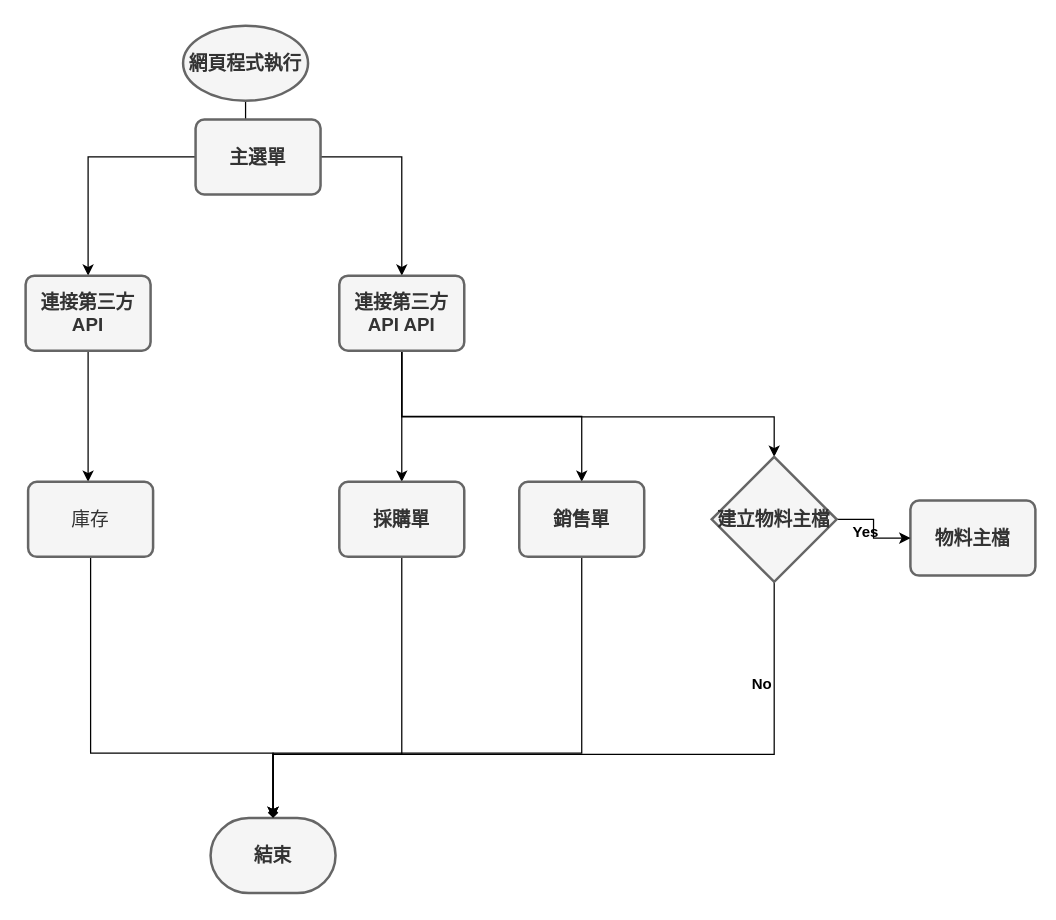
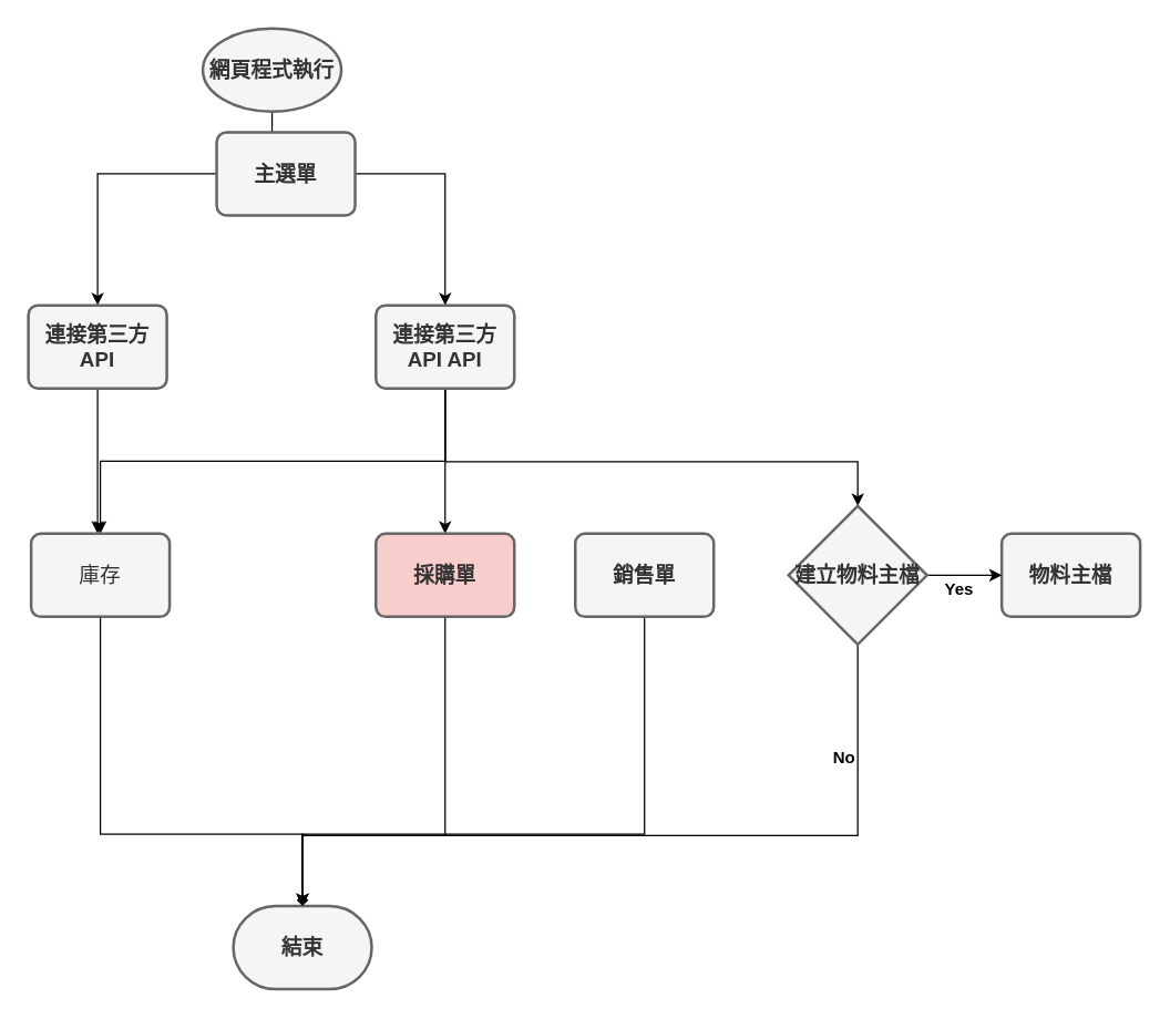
  <mxCell id="0" />
  <mxCell id="1" parent="0" />
  <mxCell id="2" value="" style="edgeStyle=orthogonalEdgeStyle;rounded=0;orthogonalLoop=1;jettySize=auto;html=1;strokeColor=#000000;" parent="1" source="3" target="6" edge="1"><mxGeometry relative="1" as="geometry" /></mxCell>
  <mxCell id="3" value="網頁程式執行" style="strokeWidth=2;html=1;shape=mxgraph.flowchart.start_1;whiteSpace=wrap;fillColor=#f5f5f5;fontColor=#333333;strokeColor=#666666;fontSize=15;fontStyle=1" parent="1" vertex="1"><mxGeometry x="146" y="20" width="100" height="60" as="geometry" /></mxCell>
  <mxCell id="4" style="edgeStyle=orthogonalEdgeStyle;rounded=0;orthogonalLoop=1;jettySize=auto;html=1;exitX=1;exitY=0.5;exitDx=0;exitDy=0;entryX=0.5;entryY=0;entryDx=0;entryDy=0;strokeColor=#000000;" parent="1" source="6" target="12" edge="1"><mxGeometry relative="1" as="geometry" /></mxCell>
  <mxCell id="5" style="edgeStyle=orthogonalEdgeStyle;rounded=0;orthogonalLoop=1;jettySize=auto;html=1;exitX=0;exitY=0.5;exitDx=0;exitDy=0;strokeColor=#000000;" parent="1" source="6" target="14" edge="1"><mxGeometry relative="1" as="geometry" /></mxCell>
  <mxCell id="6" value="主選單" style="rounded=1;whiteSpace=wrap;html=1;absoluteArcSize=1;arcSize=14;strokeWidth=2;fillColor=#f5f5f5;fontColor=#333333;strokeColor=#666666;fontSize=15;fontStyle=1" parent="1" vertex="1"><mxGeometry x="156" y="95" width="100" height="60" as="geometry" /></mxCell>
  <mxCell id="7" style="edgeStyle=orthogonalEdgeStyle;rounded=0;orthogonalLoop=1;jettySize=auto;html=1;exitX=0.5;exitY=1;exitDx=0;exitDy=0;strokeColor=#000000;" parent="1" source="6" target="6" edge="1"><mxGeometry relative="1" as="geometry" /></mxCell>
- <mxCell id="8" value="物料主檔" style="rounded=1;whiteSpace=wrap;html=1;absoluteArcSize=1;arcSize=14;strokeWidth=2;fillColor=#f5f5f5;fontColor=#333333;strokeColor=#666666;fontStyle=1;fontSize=15;" parent="1" vertex="1"><mxGeometry x="728" y="400" width="100" height="60" as="geometry" /></mxCell>
+ <mxCell id="8" value="物料主檔" style="rounded=1;whiteSpace=wrap;html=1;absoluteArcSize=1;arcSize=14;strokeWidth=2;fillColor=#f5f5f5;fontColor=#333333;strokeColor=#666666;fontStyle=1;fontSize=15;" parent="1" vertex="1"><mxGeometry x="723" y="385" width="100" height="60" as="geometry" /></mxCell>
  <mxCell id="9" style="edgeStyle=orthogonalEdgeStyle;rounded=0;orthogonalLoop=1;jettySize=auto;html=1;exitX=0.5;exitY=1;exitDx=0;exitDy=0;entryX=0.5;entryY=0;entryDx=0;entryDy=0;strokeColor=#000000;" parent="1" source="12" target="24" edge="1"><mxGeometry relative="1" as="geometry" /></mxCell>
- <mxCell id="10" style="edgeStyle=orthogonalEdgeStyle;rounded=0;orthogonalLoop=1;jettySize=auto;html=1;exitX=0.5;exitY=1;exitDx=0;exitDy=0;entryX=0.5;entryY=0;entryDx=0;entryDy=0;strokeColor=#000000;" parent="1" source="12" target="22" edge="1"><mxGeometry relative="1" as="geometry" /></mxCell>
+ <mxCell id="10" style="edgeStyle=orthogonalEdgeStyle;rounded=0;orthogonalLoop=1;jettySize=auto;html=1;exitX=0.5;exitY=1;exitDx=0;exitDy=0;strokeColor=#000000;" parent="1" source="12" target="19" edge="1"><mxGeometry relative="1" as="geometry" /></mxCell>
  <mxCell id="11" style="edgeStyle=orthogonalEdgeStyle;rounded=0;orthogonalLoop=1;jettySize=auto;html=1;exitX=0.5;exitY=1;exitDx=0;exitDy=0;entryX=0.5;entryY=0;entryDx=0;entryDy=0;entryPerimeter=0;strokeColor=#000000;" edge="1" parent="1" source="12" target="17"><mxGeometry relative="1" as="geometry"><Array as="points"><mxPoint x="321" y="333" /><mxPoint x="619" y="333" /></Array></mxGeometry></mxCell>
  <mxCell id="12" value="連接第三方API API" style="rounded=1;whiteSpace=wrap;html=1;absoluteArcSize=1;arcSize=14;strokeWidth=2;fillColor=#f5f5f5;fontColor=#333333;strokeColor=#666666;fontSize=15;fontStyle=1" parent="1" vertex="1"><mxGeometry x="271" y="220" width="100" height="60" as="geometry" /></mxCell>
  <mxCell id="13" style="edgeStyle=orthogonalEdgeStyle;rounded=0;orthogonalLoop=1;jettySize=auto;html=1;exitX=0.5;exitY=1;exitDx=0;exitDy=0;strokeColor=#000000;entryX=0.48;entryY=0;entryDx=0;entryDy=0;entryPerimeter=0;" parent="1" source="14" target="19" edge="1"><mxGeometry relative="1" as="geometry"><mxPoint x="70" y="380" as="targetPoint" /></mxGeometry></mxCell>
  <mxCell id="14" value="連接第三方API" style="rounded=1;whiteSpace=wrap;html=1;absoluteArcSize=1;arcSize=14;strokeWidth=2;fillColor=#f5f5f5;fontColor=#333333;strokeColor=#666666;fontSize=15;fontStyle=1" parent="1" vertex="1"><mxGeometry x="20" y="220" width="100" height="60" as="geometry" /></mxCell>
  <mxCell id="15" style="edgeStyle=orthogonalEdgeStyle;rounded=0;orthogonalLoop=1;jettySize=auto;html=1;exitX=0.5;exitY=1;exitDx=0;exitDy=0;exitPerimeter=0;entryX=0.5;entryY=0;entryDx=0;entryDy=0;entryPerimeter=0;strokeColor=#000000;fontColor=#000000;" edge="1" parent="1" source="17" target="20"><mxGeometry relative="1" as="geometry"><Array as="points"><mxPoint x="619" y="603" /><mxPoint x="218" y="603" /></Array></mxGeometry></mxCell>
  <mxCell id="16" style="edgeStyle=orthogonalEdgeStyle;rounded=0;orthogonalLoop=1;jettySize=auto;html=1;exitX=1;exitY=0.5;exitDx=0;exitDy=0;exitPerimeter=0;entryX=0;entryY=0.5;entryDx=0;entryDy=0;strokeColor=#000000;fontColor=#000000;" edge="1" parent="1" source="17" target="8"><mxGeometry relative="1" as="geometry" /></mxCell>
  <mxCell id="17" value="建立物料主檔" style="strokeWidth=2;html=1;shape=mxgraph.flowchart.decision;whiteSpace=wrap;fillColor=#f5f5f5;fontColor=#333333;strokeColor=#666666;fontStyle=1;fontSize=15;" parent="1" vertex="1"><mxGeometry x="569" y="365" width="100" height="100" as="geometry" /></mxCell>
  <mxCell id="18" style="edgeStyle=orthogonalEdgeStyle;rounded=0;orthogonalLoop=1;jettySize=auto;html=1;exitX=0.5;exitY=1;exitDx=0;exitDy=0;strokeColor=#000000;entryX=0.5;entryY=0;entryDx=0;entryDy=0;entryPerimeter=0;endArrow=diamond;" parent="1" source="19" target="20" edge="1"><mxGeometry relative="1" as="geometry"><Array as="points"><mxPoint x="72" y="602" /><mxPoint x="218" y="602" /></Array><mxPoint x="214" y="660" as="targetPoint" /></mxGeometry></mxCell>
  <mxCell id="19" value="庫存" style="rounded=1;whiteSpace=wrap;html=1;absoluteArcSize=1;arcSize=14;strokeWidth=2;fillColor=#f5f5f5;fontColor=#333333;strokeColor=#666666;fontSize=15;" parent="1" vertex="1"><mxGeometry x="22" y="385" width="100" height="60" as="geometry" /></mxCell>
  <mxCell id="20" value="結束" style="strokeWidth=2;html=1;shape=mxgraph.flowchart.terminator;whiteSpace=wrap;fillColor=#f5f5f5;fontColor=#333333;strokeColor=#666666;fontStyle=1;fontSize=15;" parent="1" vertex="1"><mxGeometry x="168" y="654" width="100" height="60" as="geometry" /></mxCell>
  <mxCell id="21" style="edgeStyle=orthogonalEdgeStyle;rounded=0;orthogonalLoop=1;jettySize=auto;html=1;exitX=0.5;exitY=1;exitDx=0;exitDy=0;entryX=0.5;entryY=0;entryDx=0;entryDy=0;entryPerimeter=0;strokeColor=#000000;" parent="1" source="22" target="20" edge="1"><mxGeometry relative="1" as="geometry"><Array as="points"><mxPoint x="465" y="602" /><mxPoint x="218" y="602" /></Array></mxGeometry></mxCell>
  <mxCell id="22" value="銷售單" style="rounded=1;whiteSpace=wrap;html=1;absoluteArcSize=1;arcSize=14;strokeWidth=2;fillColor=#f5f5f5;fontColor=#333333;strokeColor=#666666;fontStyle=1;fontSize=15;" parent="1" vertex="1"><mxGeometry x="415" y="385" width="100" height="60" as="geometry" /></mxCell>
  <mxCell id="23" style="edgeStyle=orthogonalEdgeStyle;rounded=0;orthogonalLoop=1;jettySize=auto;html=1;exitX=0.5;exitY=1;exitDx=0;exitDy=0;entryX=0.5;entryY=0;entryDx=0;entryDy=0;entryPerimeter=0;strokeColor=#000000;" edge="1" parent="1" source="24" target="20"><mxGeometry relative="1" as="geometry"><Array as="points"><mxPoint x="321" y="603" /><mxPoint x="218" y="603" /></Array></mxGeometry></mxCell>
- <mxCell id="24" value="採購單" style="rounded=1;whiteSpace=wrap;html=1;absoluteArcSize=1;arcSize=14;strokeWidth=2;fillColor=#f5f5f5;fontColor=#333333;strokeColor=#666666;fontStyle=1;fontSize=15;" parent="1" vertex="1"><mxGeometry x="271" y="385" width="100" height="60" as="geometry" /></mxCell>
+ <mxCell id="24" value="採購單" style="rounded=1;whiteSpace=wrap;html=1;absoluteArcSize=1;arcSize=14;strokeWidth=2;fillColor=#f8cecc;fontColor=#333333;strokeColor=#666666;fontStyle=1;fontSize=15;" parent="1" vertex="1"><mxGeometry x="271" y="385" width="100" height="60" as="geometry" /></mxCell>
  <mxCell id="25" value="&lt;b&gt;&lt;font color=&quot;#000000&quot;&gt;No&lt;/font&gt;&lt;/b&gt;" style="text;html=1;align=center;verticalAlign=middle;resizable=0;points=[];autosize=1;" vertex="1" parent="1"><mxGeometry x="592" y="534" width="34" height="26" as="geometry" /></mxCell>
  <mxCell id="26" value="&lt;b&gt;&lt;font color=&quot;#000000&quot;&gt;Yes&lt;/font&gt;&lt;/b&gt;" style="text;html=1;align=center;verticalAlign=middle;resizable=0;points=[];autosize=1;" vertex="1" parent="1"><mxGeometry x="672" y="413" width="39" height="26" as="geometry" /></mxCell>
